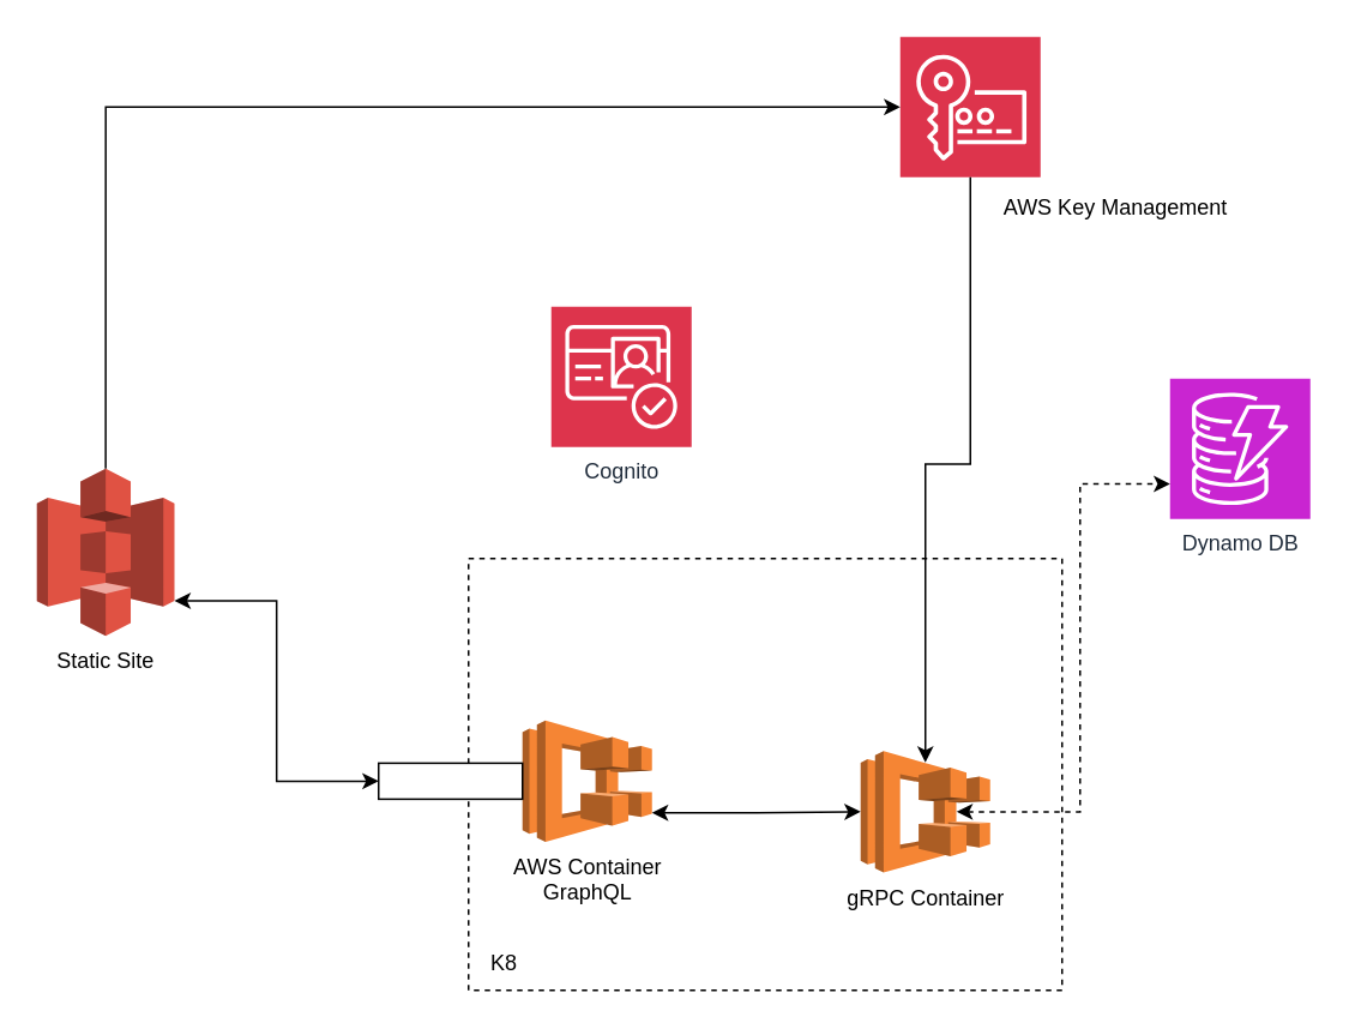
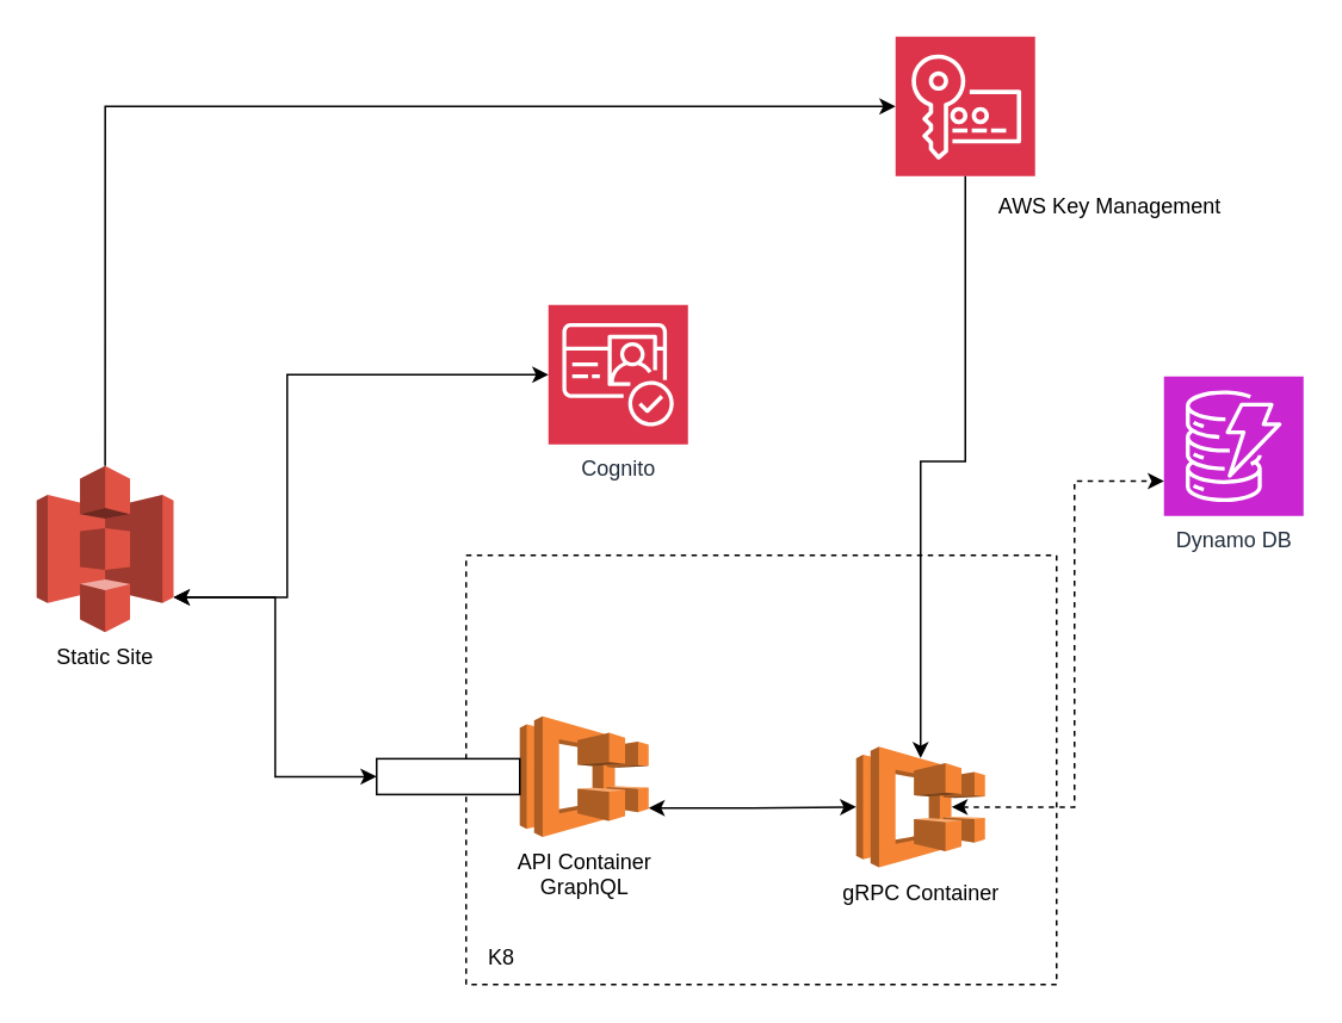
  <mxCell id="0" />
  <mxCell id="1" parent="0" />
  <mxCell id="2" value="" style="rounded=0;whiteSpace=wrap;html=1;dashed=1;" parent="1" vertex="1"><mxGeometry x="260" y="310" width="330" height="240" as="geometry" /></mxCell>
  <mxCell id="3" value="gRPC Container" style="outlineConnect=0;dashed=0;verticalLabelPosition=bottom;verticalAlign=top;align=center;html=1;shape=mxgraph.aws3.ecs;fillColor=#F58534;gradientColor=none;" parent="1" vertex="1"><mxGeometry x="478" y="417" width="72" height="67.5" as="geometry" /></mxCell>
- <mxCell id="4" value="AWS Container&lt;div&gt;GraphQL&lt;/div&gt;" style="outlineConnect=0;dashed=0;verticalLabelPosition=bottom;verticalAlign=top;align=center;html=1;shape=mxgraph.aws3.ecs;fillColor=#F58534;gradientColor=none;" parent="1" vertex="1"><mxGeometry x="290" y="400" width="72" height="67.5" as="geometry" /></mxCell>
+ <mxCell id="4" value="API Container&lt;div&gt;GraphQL&lt;/div&gt;" style="outlineConnect=0;dashed=0;verticalLabelPosition=bottom;verticalAlign=top;align=center;html=1;shape=mxgraph.aws3.ecs;fillColor=#F58534;gradientColor=none;" parent="1" vertex="1"><mxGeometry x="290" y="400" width="72" height="67.5" as="geometry" /></mxCell>
  <mxCell id="5" value="" style="rounded=0;whiteSpace=wrap;html=1;" parent="1" vertex="1"><mxGeometry x="210" y="423.75" width="80" height="20" as="geometry" /></mxCell>
  <mxCell id="6" value="K8" style="text;html=1;align=center;verticalAlign=middle;whiteSpace=wrap;rounded=0;" parent="1" vertex="1"><mxGeometry x="260" y="520" width="40" height="30" as="geometry" /></mxCell>
  <mxCell id="7" value="Static Site" style="outlineConnect=0;dashed=0;verticalLabelPosition=bottom;verticalAlign=top;align=center;html=1;shape=mxgraph.aws3.s3;fillColor=#E05243;gradientColor=none;" parent="1" vertex="1"><mxGeometry x="20" y="260" width="76.5" height="93" as="geometry" /></mxCell>
  <mxCell id="8" value="" style="endArrow=classic;startArrow=classic;html=1;rounded=0;entryX=0;entryY=0.5;entryDx=0;entryDy=0;exitX=1;exitY=0.79;exitDx=0;exitDy=0;exitPerimeter=0;edgeStyle=orthogonalEdgeStyle;" parent="1" source="7" target="5" edge="1"><mxGeometry width="50" height="50" relative="1" as="geometry"><mxPoint x="110" y="410" as="sourcePoint" /><mxPoint x="160" y="360" as="targetPoint" /></mxGeometry></mxCell>
  <mxCell id="9" value="Dynamo DB" style="sketch=0;points=[[0,0,0],[0.25,0,0],[0.5,0,0],[0.75,0,0],[1,0,0],[0,1,0],[0.25,1,0],[0.5,1,0],[0.75,1,0],[1,1,0],[0,0.25,0],[0,0.5,0],[0,0.75,0],[1,0.25,0],[1,0.5,0],[1,0.75,0]];outlineConnect=0;fontColor=#232F3E;fillColor=#C925D1;strokeColor=#ffffff;dashed=0;verticalLabelPosition=bottom;verticalAlign=top;align=center;html=1;fontSize=12;fontStyle=0;aspect=fixed;shape=mxgraph.aws4.resourceIcon;resIcon=mxgraph.aws4.dynamodb;" parent="1" vertex="1"><mxGeometry x="650" y="210" width="78" height="78" as="geometry" /></mxCell>
  <mxCell id="10" value="" style="endArrow=classic;startArrow=classic;html=1;rounded=0;entryX=0;entryY=0.75;entryDx=0;entryDy=0;entryPerimeter=0;exitX=0.74;exitY=0.5;exitDx=0;exitDy=0;exitPerimeter=0;edgeStyle=orthogonalEdgeStyle;dashed=1;" parent="1" source="3" target="9" edge="1"><mxGeometry width="50" height="50" relative="1" as="geometry"><mxPoint x="480" y="320" as="sourcePoint" /><mxPoint x="530" y="270" as="targetPoint" /></mxGeometry></mxCell>
  <mxCell id="11" value="Cognito" style="sketch=0;points=[[0,0,0],[0.25,0,0],[0.5,0,0],[0.75,0,0],[1,0,0],[0,1,0],[0.25,1,0],[0.5,1,0],[0.75,1,0],[1,1,0],[0,0.25,0],[0,0.5,0],[0,0.75,0],[1,0.25,0],[1,0.5,0],[1,0.75,0]];outlineConnect=0;fontColor=#232F3E;fillColor=#DD344C;strokeColor=#ffffff;dashed=0;verticalLabelPosition=bottom;verticalAlign=top;align=center;html=1;fontSize=12;fontStyle=0;aspect=fixed;shape=mxgraph.aws4.resourceIcon;resIcon=mxgraph.aws4.cognito;" parent="1" vertex="1"><mxGeometry x="306" y="170" width="78" height="78" as="geometry" /></mxCell>
  <mxCell id="12" value="" style="endArrow=classic;startArrow=classic;html=1;rounded=0;entryX=0;entryY=0.5;entryDx=0;entryDy=0;entryPerimeter=0;exitX=1;exitY=0.76;exitDx=0;exitDy=0;exitPerimeter=0;edgeStyle=orthogonalEdgeStyle;" parent="1" source="4" target="3" edge="1"><mxGeometry width="50" height="50" relative="1" as="geometry"><mxPoint x="360" y="410" as="sourcePoint" /><mxPoint x="410" y="360" as="targetPoint" /></mxGeometry></mxCell>
+ <mxCell id="13" value="" style="endArrow=classic;startArrow=classic;html=1;rounded=0;entryX=0;entryY=0.5;entryDx=0;entryDy=0;exitX=1;exitY=0.79;exitDx=0;exitDy=0;exitPerimeter=0;edgeStyle=orthogonalEdgeStyle;entryPerimeter=0;" parent="1" source="7" target="11" edge="1"><mxGeometry width="50" height="50" relative="1" as="geometry"><mxPoint x="80" y="430" as="sourcePoint" /><mxPoint x="210" y="363.75" as="targetPoint" /><Array as="points"><mxPoint x="160" y="334" /><mxPoint x="160" y="209" /></Array></mxGeometry></mxCell>
  <mxCell id="14" value="" style="sketch=0;points=[[0,0,0],[0.25,0,0],[0.5,0,0],[0.75,0,0],[1,0,0],[0,1,0],[0.25,1,0],[0.5,1,0],[0.75,1,0],[1,1,0],[0,0.25,0],[0,0.5,0],[0,0.75,0],[1,0.25,0],[1,0.5,0],[1,0.75,0]];outlineConnect=0;fontColor=#232F3E;fillColor=#DD344C;strokeColor=#ffffff;dashed=0;verticalLabelPosition=bottom;verticalAlign=top;align=center;html=1;fontSize=12;fontStyle=0;aspect=fixed;shape=mxgraph.aws4.resourceIcon;resIcon=mxgraph.aws4.key_management_service;" vertex="1" parent="1"><mxGeometry x="500" y="20" width="78" height="78" as="geometry" /></mxCell>
  <mxCell id="15" style="edgeStyle=orthogonalEdgeStyle;rounded=0;orthogonalLoop=1;jettySize=auto;html=1;exitX=0.5;exitY=0;exitDx=0;exitDy=0;exitPerimeter=0;entryX=0;entryY=0.5;entryDx=0;entryDy=0;entryPerimeter=0;" edge="1" parent="1" source="7" target="14"><mxGeometry relative="1" as="geometry" /></mxCell>
  <mxCell id="16" style="edgeStyle=orthogonalEdgeStyle;rounded=0;orthogonalLoop=1;jettySize=auto;html=1;exitX=0.5;exitY=1;exitDx=0;exitDy=0;exitPerimeter=0;entryX=0.5;entryY=0.095;entryDx=0;entryDy=0;entryPerimeter=0;" edge="1" parent="1" source="14" target="3"><mxGeometry relative="1" as="geometry" /></mxCell>
  <mxCell id="17" value="AWS Key Management" style="text;html=1;align=center;verticalAlign=middle;whiteSpace=wrap;rounded=0;" vertex="1" parent="1"><mxGeometry x="540" y="100" width="160" height="30" as="geometry" /></mxCell>
